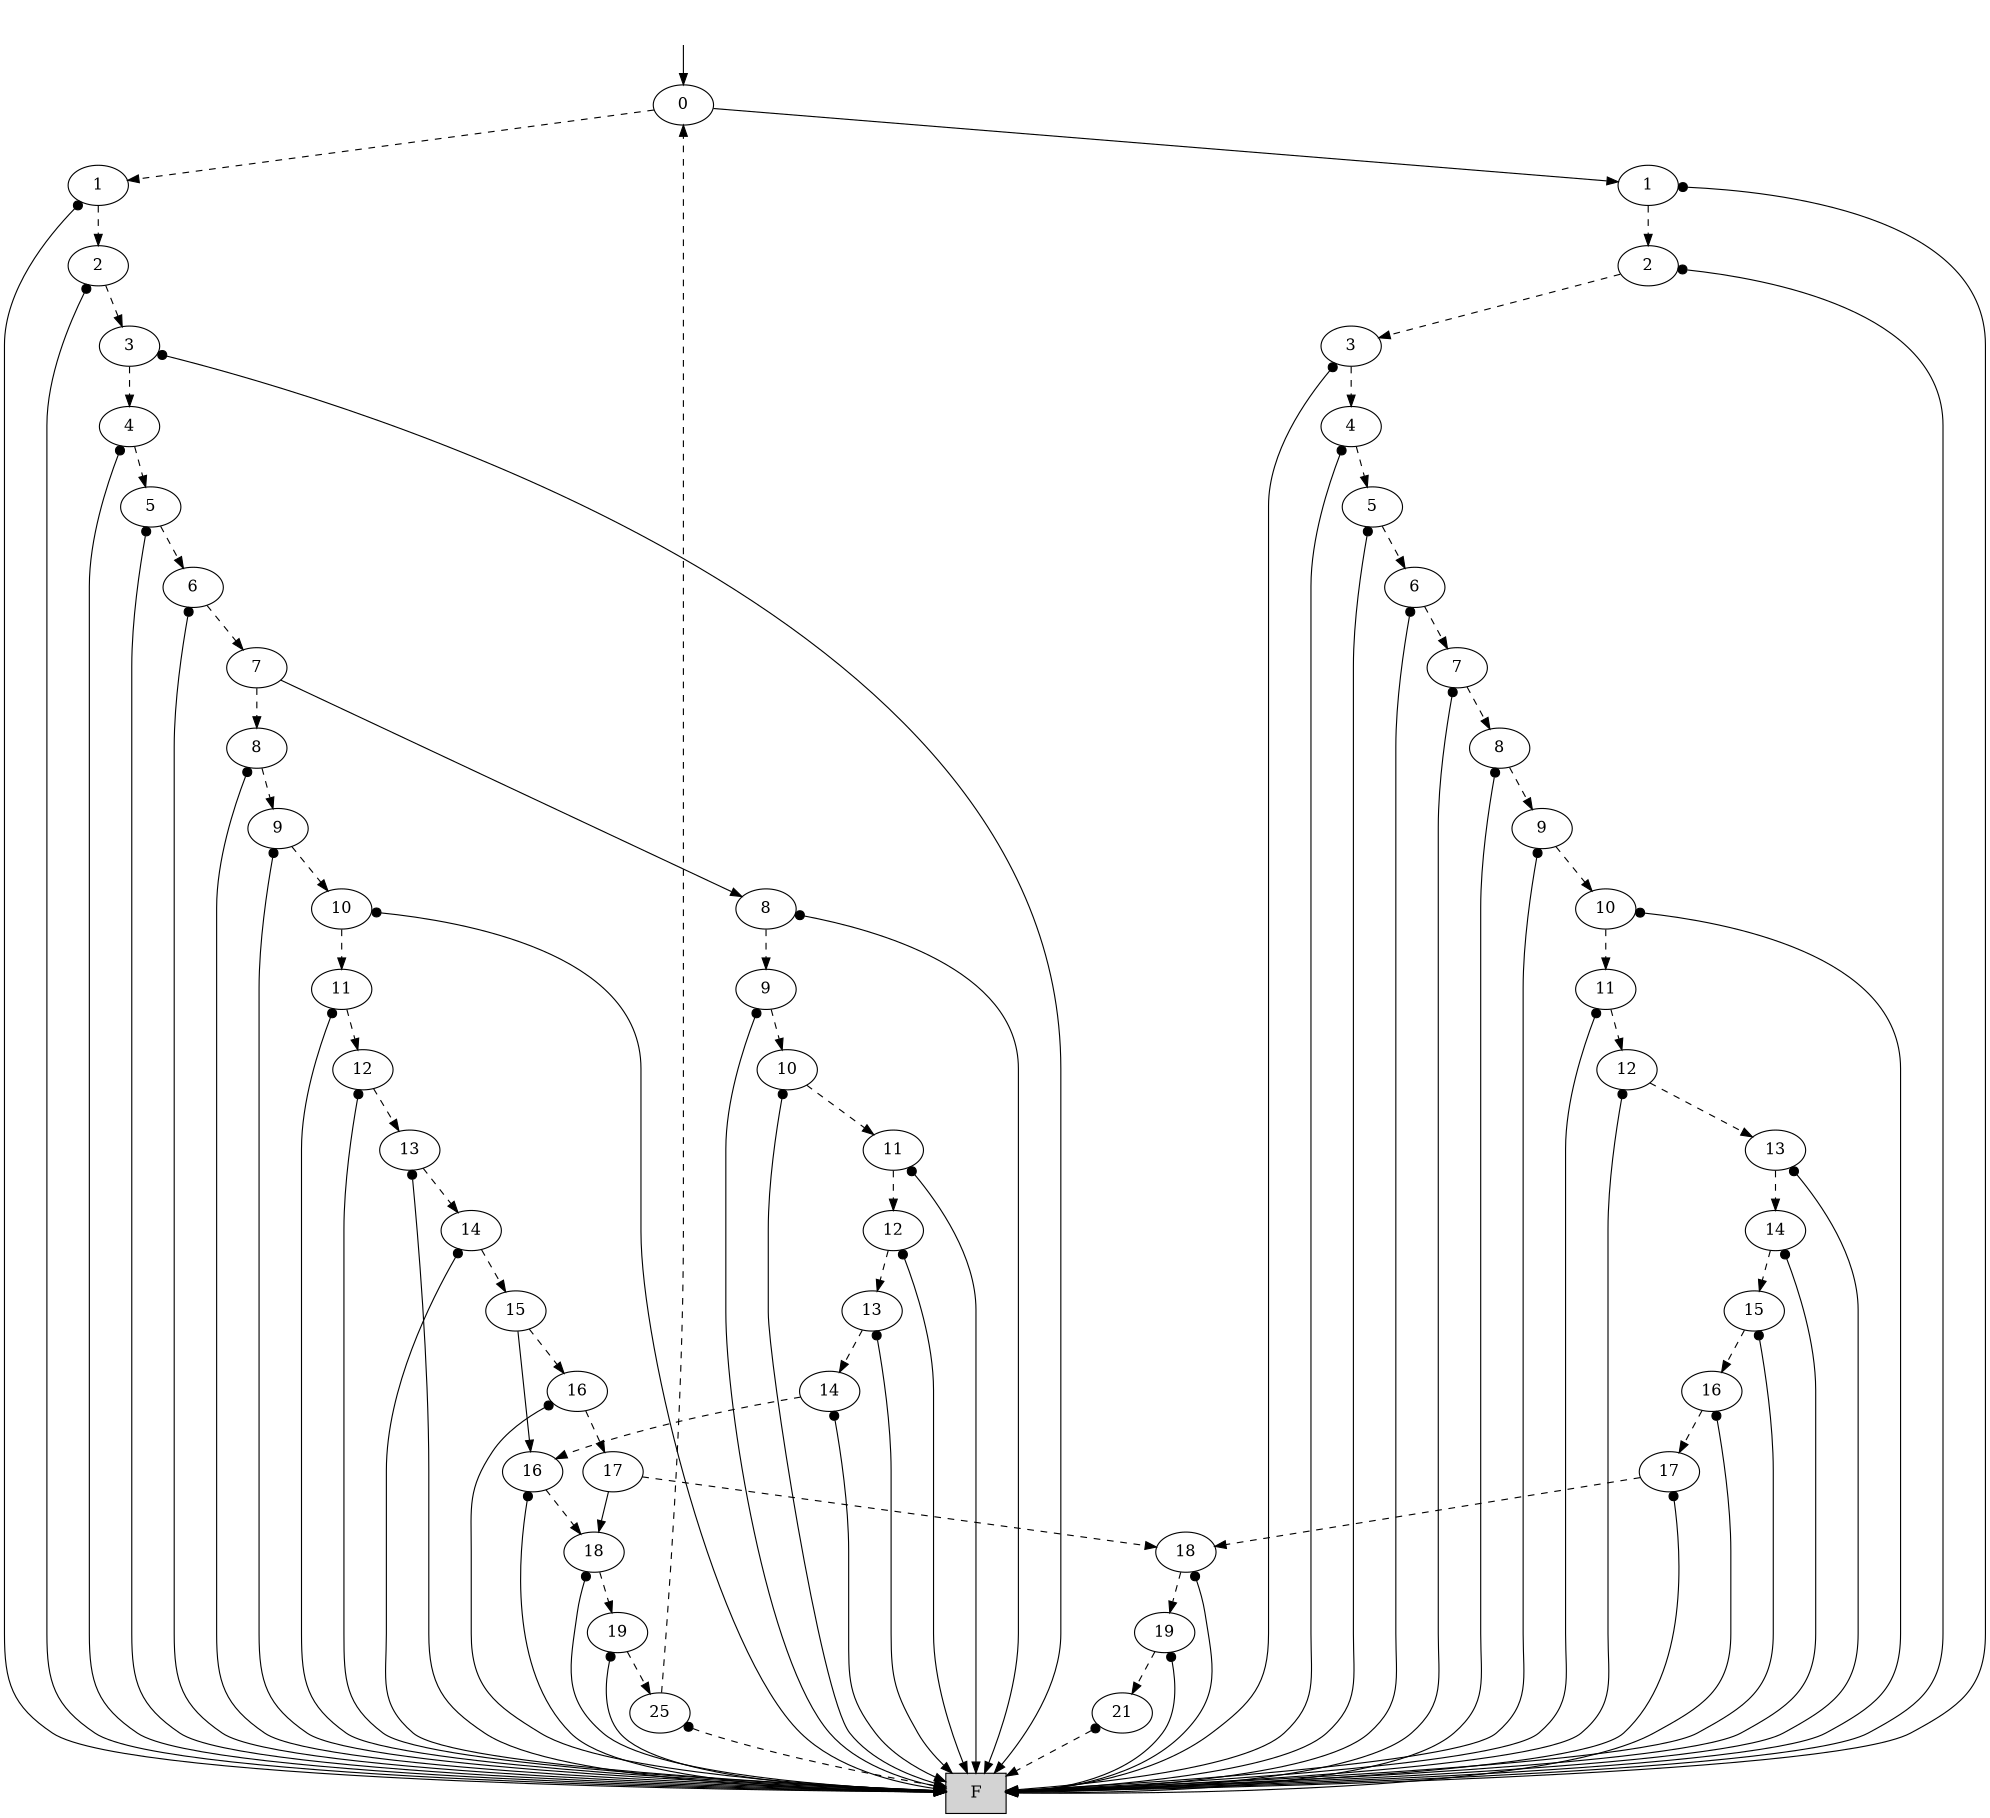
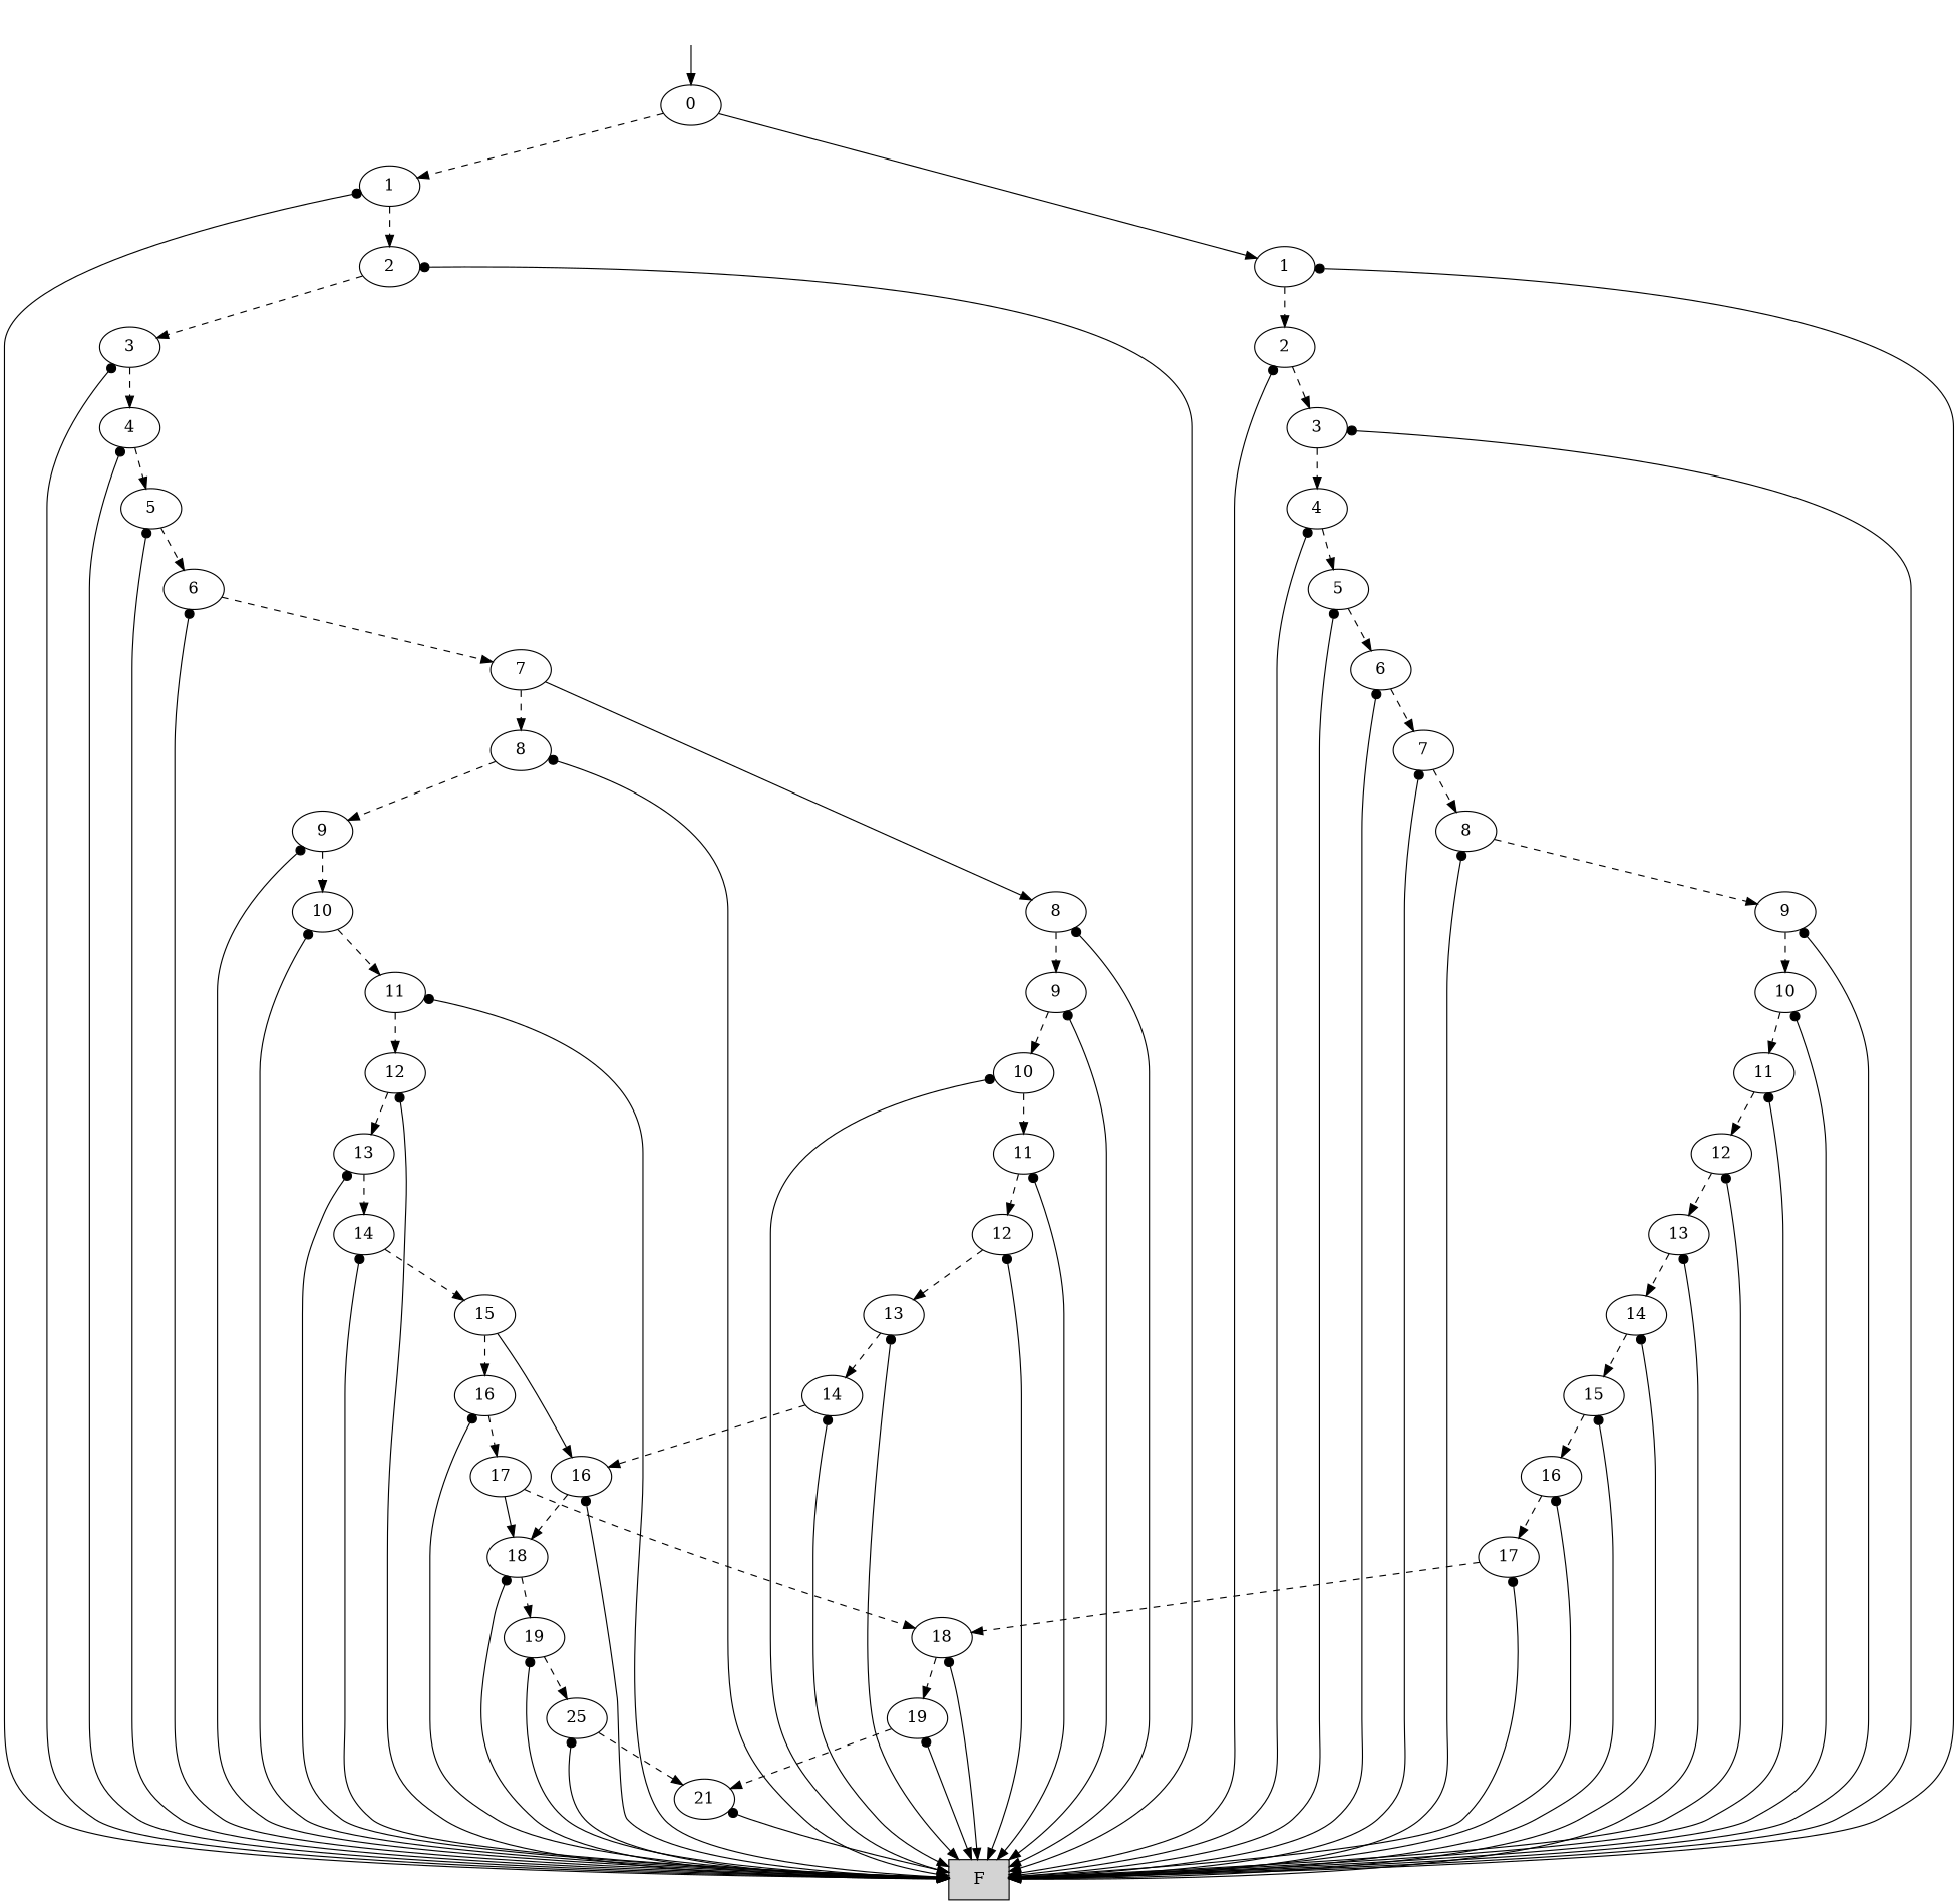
  digraph {
    edge [dir=both style=solid]
    root [style=invis]
    n2 [label=0]
    n3 [label=1]
    n4 [label=1]
    n5 [label=2]
    n6 [label=F shape=box style=filled]
    n7 [label=2]
    n8 [label=3]
    n9 [label=4]
    n10 [label=5]
    n11 [label=6]
    n12 [label=7]
    n13 [label=8]
    n14 [label=8]
    n15 [label=9]
    n16 [label=9]
    n17 [label=10]
    n18 [label=11]
    n19 [label=12]
    n20 [label=13]
    n21 [label=14]
    n22 [label=15]
    n23 [label=16]
    n24 [label=16]
    n25 [label=17]
    n26 [label=18]
    n27 [label=18]
    n28 [label=19]
    n29 [label=19]
    n30 [label=21]
    n31 [label=25]
    n32 [label=10]
    n33 [label=11]
    n34 [label=12]
    n35 [label=13]
    n36 [label=14]
    n37 [label=3]
    n38 [label=4]
    n39 [label=5]
    n40 [label=6]
    n41 [label=7]
    n42 [label=8]
    n43 [label=9]
    n44 [label=10]
    n45 [label=11]
    n46 [label=12]
    n47 [label=13]
    n48 [label=14]
    n49 [label=15]
    n50 [label=16]
    n51 [label=17]
    root -> n2 [arrowtail=none]
    n2 -> n3 [dir=forward style=dashed]
    n2 -> n4 [arrowtail=none]
    n3 -> n5 [dir=forward style=dashed]
    n3 -> n6 [arrowtail=dot]
    n4 -> n6 [arrowtail=dot]
    n4 -> n7 [dir=forward style=dashed]
    n5 -> n6 [arrowtail=dot]
    n5 -> n8 [dir=forward style=dashed]
    n7 -> n6 [arrowtail=dot]
    n7 -> n37 [dir=forward style=dashed]
    n8 -> n6 [arrowtail=dot]
    n8 -> n9 [dir=forward style=dashed]
    n9 -> n6 [arrowtail=dot]
    n9 -> n10 [dir=forward style=dashed]
    n10 -> n6 [arrowtail=dot]
    n10 -> n11 [dir=forward style=dashed]
    n11 -> n6 [arrowtail=dot]
    n11 -> n12 [dir=forward style=dashed]
    n12 -> n13 [dir=forward style=dashed]
    n12 -> n14 [arrowtail=none]
    n13 -> n6 [arrowtail=dot]
    n13 -> n15 [dir=forward style=dashed]
    n14 -> n6 [arrowtail=dot]
    n14 -> n16 [dir=forward style=dashed]
    n15 -> n6 [arrowtail=dot]
    n15 -> n17 [dir=forward style=dashed]
    n16 -> n6 [arrowtail=dot]
    n16 -> n32 [dir=forward style=dashed]
    n17 -> n6 [arrowtail=dot]
    n17 -> n18 [dir=forward style=dashed]
    n18 -> n6 [arrowtail=dot]
    n18 -> n19 [dir=forward style=dashed]
    n19 -> n6 [arrowtail=dot]
    n19 -> n20 [dir=forward style=dashed]
    n20 -> n6 [arrowtail=dot]
    n20 -> n21 [dir=forward style=dashed]
    n21 -> n6 [arrowtail=dot]
    n21 -> n22 [dir=forward style=dashed]
    n22 -> n23 [dir=forward style=dashed]
    n22 -> n24 [arrowtail=none]
    n23 -> n6 [arrowtail=dot]
    n23 -> n25 [dir=forward style=dashed]
    n24 -> n6 [arrowtail=dot]
    n24 -> n26 [dir=forward style=dashed]
    n25 -> n26 [arrowtail=none]
    n25 -> n27 [dir=forward style=dashed]
    n26 -> n6 [arrowtail=dot]
    n26 -> n29 [dir=forward style=dashed]
    n27 -> n6 [arrowtail=dot]
    n27 -> n28 [dir=forward style=dashed]
    n28 -> n6 [arrowtail=dot]
    n28 -> n30 [dir=forward style=dashed]
    n29 -> n6 [arrowtail=dot]
    n29 -> n31 [dir=forward style=dashed]
-   n30 -> n6 [arrowtail=dot style=dashed]
-   n31 -> n6 [arrowtail=dot style=dashed]
-   n31 -> n2 [dir=forward style=dashed]
+   n30 -> n6 [arrowtail=dot]
+   n31 -> n6 [arrowtail=dot]
+   n31 -> n30 [dir=forward style=dashed]
    n32 -> n6 [arrowtail=dot]
    n32 -> n33 [dir=forward style=dashed]
    n33 -> n6 [arrowtail=dot]
    n33 -> n34 [dir=forward style=dashed]
    n34 -> n6 [arrowtail=dot]
    n34 -> n35 [dir=forward style=dashed]
    n35 -> n6 [arrowtail=dot]
    n35 -> n36 [dir=forward style=dashed]
    n36 -> n6 [arrowtail=dot]
    n36 -> n24 [dir=forward style=dashed]
    n37 -> n6 [arrowtail=dot]
    n37 -> n38 [dir=forward style=dashed]
    n38 -> n6 [arrowtail=dot]
    n38 -> n39 [dir=forward style=dashed]
    n39 -> n6 [arrowtail=dot]
    n39 -> n40 [dir=forward style=dashed]
    n40 -> n6 [arrowtail=dot]
    n40 -> n41 [dir=forward style=dashed]
    n41 -> n6 [arrowtail=dot]
    n41 -> n42 [dir=forward style=dashed]
    n42 -> n6 [arrowtail=dot]
    n42 -> n43 [dir=forward style=dashed]
    n43 -> n6 [arrowtail=dot]
    n43 -> n44 [dir=forward style=dashed]
    n44 -> n6 [arrowtail=dot]
    n44 -> n45 [dir=forward style=dashed]
    n45 -> n6 [arrowtail=dot]
    n45 -> n46 [dir=forward style=dashed]
    n46 -> n6 [arrowtail=dot]
    n46 -> n47 [dir=forward style=dashed]
    n47 -> n6 [arrowtail=dot]
    n47 -> n48 [dir=forward style=dashed]
    n48 -> n6 [arrowtail=dot]
    n48 -> n49 [dir=forward style=dashed]
    n49 -> n6 [arrowtail=dot]
    n49 -> n50 [dir=forward style=dashed]
    n50 -> n6 [arrowtail=dot]
    n50 -> n51 [dir=forward style=dashed]
    n51 -> n6 [arrowtail=dot]
    n51 -> n27 [dir=forward style=dashed]
  }
